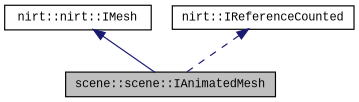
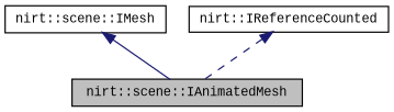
  digraph {
    fontname="Liberation Mono"
    node [color=black fillcolor=white fontname="Liberation Mono" fontsize=10 shape=record style=filled]
    edge [color=midnightblue dir=back fontname="Liberation Mono" fontsize=10 labelfontname=Helvetica labelfontsize=10]
-   n1 [fillcolor=grey75 fontcolor=black height=0.2 label="scene::scene::IAnimatedMesh" width=0.4]
-   n2 [height=0.2 label="nirt::nirt::IMesh" width=0.4]
+   n1 [fillcolor=grey75 fontcolor=black height=0.2 label="nirt::scene::IAnimatedMesh" width=0.4]
+   n2 [height=0.2 label="nirt::scene::IMesh" width=0.4]
    n3 [height=0.2 label="nirt::IReferenceCounted" width=0.4]
    n2 -> n1 [style=solid]
    n3 -> n1 [style=dashed]
  }
